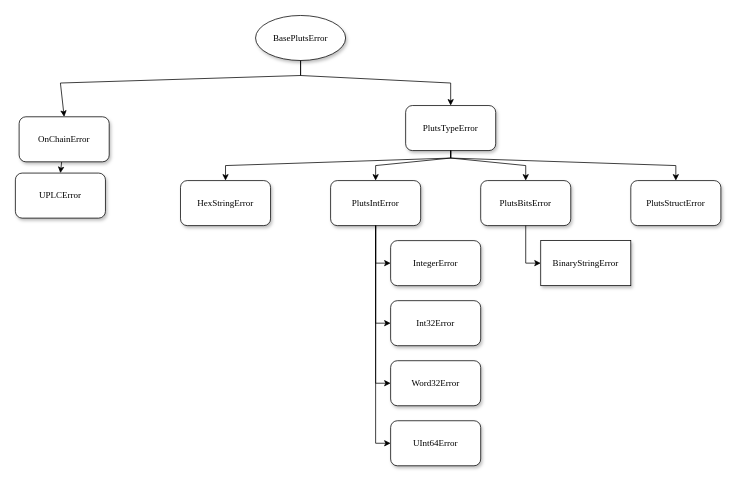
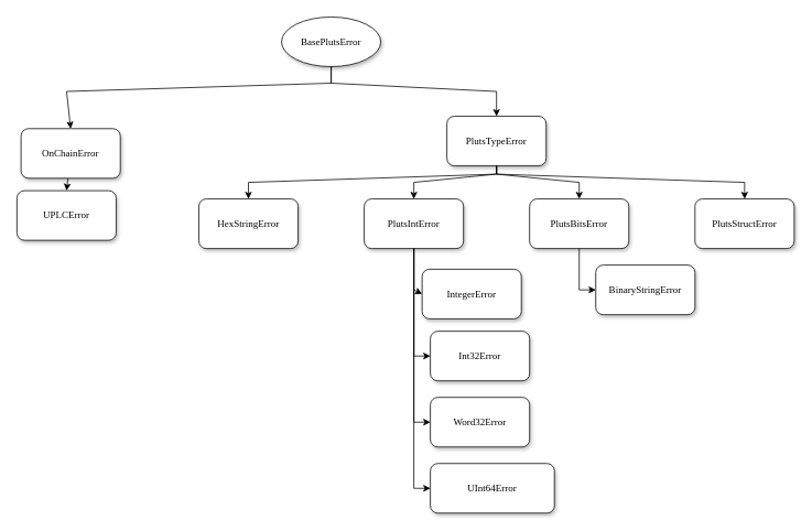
  <mxCell id="0" />
  <mxCell id="1" parent="0" />
  <mxCell id="2" value="BasePlutsError" style="ellipse;whiteSpace=wrap;html=1;shadow=1;labelBackgroundColor=none;strokeWidth=1;fontFamily=Verdana;fontSize=12;align=center;" parent="1" vertex="1"><mxGeometry x="340" width="120" height="60" as="geometry" y="20" /></mxCell>
  <mxCell id="3" value="&lt;span&gt;PlutsTypeError&lt;br&gt;&lt;/span&gt;" style="whiteSpace=wrap;html=1;rounded=1;shadow=1;labelBackgroundColor=none;strokeWidth=1;fontFamily=Verdana;fontSize=12;align=center;" parent="1" vertex="1"><mxGeometry x="540" y="140" width="120" height="60" as="geometry" /></mxCell>
  <mxCell id="4" value="" style="endArrow=classic;html=1;rounded=0;fontColor=none;entryX=0.5;entryY=0;entryDx=0;entryDy=0;exitX=0.5;exitY=1;exitDx=0;exitDy=0;" parent="1" source="2" target="3" edge="1"><mxGeometry width="50" height="50" relative="1" as="geometry"><mxPoint x="370" y="80" as="sourcePoint" /><mxPoint x="180" y="130" as="targetPoint" /><Array as="points"><mxPoint x="400" y="100" /><mxPoint x="600" y="110" /></Array></mxGeometry></mxCell>
  <mxCell id="5" value="" style="endArrow=classic;html=1;rounded=0;fontColor=none;entryX=0.5;entryY=0;entryDx=0;entryDy=0;" parent="1" source="7" target="6" edge="1"><mxGeometry width="50" height="50" relative="1" as="geometry"><mxPoint x="520" y="230" as="sourcePoint" /><mxPoint x="520" y="280" as="targetPoint" /></mxGeometry></mxCell>
  <mxCell id="6" value="&lt;span&gt;UPLCError&lt;br&gt;&lt;/span&gt;" style="whiteSpace=wrap;html=1;rounded=1;shadow=1;labelBackgroundColor=none;strokeWidth=1;fontFamily=Verdana;fontSize=12;align=center;" parent="1" vertex="1"><mxGeometry x="20" y="230" width="120" height="60" as="geometry" /></mxCell>
  <mxCell id="7" value="&lt;span&gt;OnChainError&lt;br&gt;&lt;/span&gt;" style="whiteSpace=wrap;html=1;rounded=1;shadow=1;labelBackgroundColor=none;strokeWidth=1;fontFamily=Verdana;fontSize=12;align=center;" parent="1" vertex="1"><mxGeometry x="25" y="155" width="120" height="60" as="geometry" /></mxCell>
  <mxCell id="8" value="" style="endArrow=classic;html=1;rounded=0;fontColor=none;entryX=0.5;entryY=0;entryDx=0;entryDy=0;exitX=0.5;exitY=1;exitDx=0;exitDy=0;" parent="1" source="2" target="7" edge="1"><mxGeometry width="50" height="50" relative="1" as="geometry"><mxPoint x="380" y="90" as="sourcePoint" /><mxPoint x="610" y="140" as="targetPoint" /><Array as="points"><mxPoint x="400" y="100" /><mxPoint x="80" y="110" /></Array></mxGeometry></mxCell>
  <mxCell id="9" value="&lt;span&gt;HexStringError&lt;br&gt;&lt;/span&gt;" style="whiteSpace=wrap;html=1;rounded=1;shadow=1;labelBackgroundColor=none;strokeWidth=1;fontFamily=Verdana;fontSize=12;align=center;" parent="1" vertex="1"><mxGeometry x="240" y="240" width="120" height="60" as="geometry" /></mxCell>
- <mxCell id="10" value="&lt;span&gt;IntegerError&lt;br&gt;&lt;/span&gt;" style="whiteSpace=wrap;html=1;rounded=1;shadow=1;labelBackgroundColor=none;strokeWidth=1;fontFamily=Verdana;fontSize=12;align=center;" parent="1" vertex="1"><mxGeometry x="520" y="320" width="120" height="60" as="geometry" /></mxCell>
+ <mxCell id="10" value="&lt;span&gt;IntegerError&lt;br&gt;&lt;/span&gt;" style="whiteSpace=wrap;html=1;rounded=1;shadow=1;labelBackgroundColor=none;strokeWidth=1;fontFamily=Verdana;fontSize=12;align=center;" parent="1" vertex="1"><mxGeometry x="510" y="325" width="120" height="60" as="geometry" /></mxCell>
  <mxCell id="11" value="&lt;span&gt;PlutsBitsError&lt;br&gt;&lt;/span&gt;" style="whiteSpace=wrap;html=1;rounded=1;shadow=1;labelBackgroundColor=none;strokeWidth=1;fontFamily=Verdana;fontSize=12;align=center;" vertex="1" parent="1"><mxGeometry x="640" y="240" width="120" height="60" as="geometry" /></mxCell>
  <mxCell id="12" value="&lt;span&gt;PlutsStructError&lt;br&gt;&lt;/span&gt;" style="whiteSpace=wrap;html=1;rounded=1;shadow=1;labelBackgroundColor=none;strokeWidth=1;fontFamily=Verdana;fontSize=12;align=center;" vertex="1" parent="1"><mxGeometry x="840" y="240" width="120" height="60" as="geometry" /></mxCell>
  <mxCell id="13" value="&lt;span&gt;PlutsIntError&lt;br&gt;&lt;/span&gt;" style="whiteSpace=wrap;html=1;rounded=1;shadow=1;labelBackgroundColor=none;strokeWidth=1;fontFamily=Verdana;fontSize=12;align=center;" vertex="1" parent="1"><mxGeometry x="440" y="240" width="120" height="60" as="geometry" /></mxCell>
  <mxCell id="14" value="" style="endArrow=classic;html=1;rounded=0;fontColor=none;entryX=0.5;entryY=0;entryDx=0;entryDy=0;exitX=0.5;exitY=1;exitDx=0;exitDy=0;" edge="1" parent="1" source="3" target="9"><mxGeometry width="50" height="50" relative="1" as="geometry"><mxPoint x="90" y="210" as="sourcePoint" /><mxPoint x="90" y="240" as="targetPoint" /><Array as="points"><mxPoint x="600" y="210" /><mxPoint x="300" y="220" /></Array></mxGeometry></mxCell>
  <mxCell id="15" value="" style="endArrow=classic;html=1;rounded=0;fontColor=none;entryX=0.5;entryY=0;entryDx=0;entryDy=0;" edge="1" parent="1" target="12"><mxGeometry width="50" height="50" relative="1" as="geometry"><mxPoint x="600" y="200" as="sourcePoint" /><mxPoint x="890" y="220" as="targetPoint" /><Array as="points"><mxPoint x="600" y="210" /><mxPoint x="900" y="220" /></Array></mxGeometry></mxCell>
  <mxCell id="16" value="" style="endArrow=classic;html=1;rounded=0;fontColor=none;entryX=0.5;entryY=0;entryDx=0;entryDy=0;exitX=0.5;exitY=1;exitDx=0;exitDy=0;" edge="1" parent="1" source="3" target="11"><mxGeometry width="50" height="50" relative="1" as="geometry"><mxPoint x="630" y="235" as="sourcePoint" /><mxPoint x="130" y="285" as="targetPoint" /><Array as="points"><mxPoint x="600" y="210" /><mxPoint x="700" y="220" /></Array></mxGeometry></mxCell>
  <mxCell id="17" value="" style="endArrow=classic;html=1;rounded=0;fontColor=none;entryX=0.5;entryY=0;entryDx=0;entryDy=0;" edge="1" parent="1" target="13"><mxGeometry width="50" height="50" relative="1" as="geometry"><mxPoint x="600" y="200" as="sourcePoint" /><mxPoint x="599.5" y="275" as="targetPoint" /><Array as="points"><mxPoint x="600" y="210" /><mxPoint x="500" y="220" /></Array></mxGeometry></mxCell>
  <mxCell id="18" value="Word32Error&lt;span&gt;&lt;br&gt;&lt;/span&gt;" style="whiteSpace=wrap;html=1;rounded=1;shadow=1;labelBackgroundColor=none;strokeWidth=1;fontFamily=Verdana;fontSize=12;align=center;" vertex="1" parent="1"><mxGeometry x="520" y="480" width="120" height="60" as="geometry" /></mxCell>
- <mxCell id="19" value="&lt;span&gt;UInt64Error&lt;br&gt;&lt;/span&gt;" style="whiteSpace=wrap;html=1;rounded=1;shadow=1;labelBackgroundColor=none;strokeWidth=1;fontFamily=Verdana;fontSize=12;align=center;" vertex="1" parent="1"><mxGeometry x="520" y="560" width="120" height="60" as="geometry" /></mxCell>
+ <mxCell id="19" value="&lt;span&gt;UInt64Error&lt;br&gt;&lt;/span&gt;" style="whiteSpace=wrap;html=1;rounded=1;shadow=1;labelBackgroundColor=none;strokeWidth=1;fontFamily=Verdana;fontSize=12;align=center;" vertex="1" parent="1"><mxGeometry x="520" y="560" width="150" height="60" as="geometry" /></mxCell>
  <mxCell id="20" value="Int32Error&lt;span&gt;&lt;br&gt;&lt;/span&gt;" style="whiteSpace=wrap;html=1;rounded=1;shadow=1;labelBackgroundColor=none;strokeWidth=1;fontFamily=Verdana;fontSize=12;align=center;" vertex="1" parent="1"><mxGeometry x="520" y="400" width="120" height="60" as="geometry" /></mxCell>
  <mxCell id="21" value="" style="endArrow=classic;html=1;rounded=0;entryX=0;entryY=0.5;entryDx=0;entryDy=0;" edge="1" parent="1" target="10"><mxGeometry width="50" height="50" relative="1" as="geometry"><mxPoint x="500" y="300" as="sourcePoint" /><mxPoint x="580" y="390" as="targetPoint" /><Array as="points"><mxPoint x="500" y="350" /></Array></mxGeometry></mxCell>
  <mxCell id="22" value="" style="endArrow=classic;html=1;rounded=0;entryX=0;entryY=0.5;entryDx=0;entryDy=0;" edge="1" parent="1" target="20"><mxGeometry width="50" height="50" relative="1" as="geometry"><mxPoint x="500" y="300" as="sourcePoint" /><mxPoint x="530.96" y="367.98" as="targetPoint" /><Array as="points"><mxPoint x="500" y="430" /></Array></mxGeometry></mxCell>
  <mxCell id="23" value="" style="endArrow=classic;html=1;rounded=0;entryX=0;entryY=0.5;entryDx=0;entryDy=0;" edge="1" parent="1" target="18"><mxGeometry width="50" height="50" relative="1" as="geometry"><mxPoint x="500" y="300" as="sourcePoint" /><mxPoint x="540.96" y="377.98" as="targetPoint" /><Array as="points"><mxPoint x="500" y="510" /></Array></mxGeometry></mxCell>
  <mxCell id="24" value="" style="endArrow=classic;html=1;rounded=0;exitX=0.5;exitY=1;exitDx=0;exitDy=0;entryX=0;entryY=0.5;entryDx=0;entryDy=0;" edge="1" parent="1" source="13" target="19"><mxGeometry width="50" height="50" relative="1" as="geometry"><mxPoint x="523.04" y="331.98" as="sourcePoint" /><mxPoint x="550.96" y="387.98" as="targetPoint" /><Array as="points"><mxPoint x="500" y="590" /></Array></mxGeometry></mxCell>
- <mxCell id="25" value="&lt;span&gt;BinaryStringError&lt;br&gt;&lt;/span&gt;" style="whiteSpace=wrap;html=1;shadow=1;labelBackgroundColor=none;strokeWidth=1;fontFamily=Verdana;fontSize=12;align=center;rounded=0;" vertex="1" parent="1"><mxGeometry x="720" y="320" width="120" height="60" as="geometry" /></mxCell>
+ <mxCell id="25" value="&lt;span&gt;BinaryStringError&lt;br&gt;&lt;/span&gt;" style="whiteSpace=wrap;html=1;rounded=1;shadow=1;labelBackgroundColor=none;strokeWidth=1;fontFamily=Verdana;fontSize=12;align=center;" vertex="1" parent="1"><mxGeometry x="720" y="320" width="120" height="60" as="geometry" /></mxCell>
  <mxCell id="26" value="" style="endArrow=classic;html=1;rounded=0;entryX=0;entryY=0.5;entryDx=0;entryDy=0;" edge="1" parent="1" target="25"><mxGeometry width="50" height="50" relative="1" as="geometry"><mxPoint x="700" y="300" as="sourcePoint" /><mxPoint x="780" y="410" as="targetPoint" /><Array as="points"><mxPoint x="700" y="350" /></Array></mxGeometry></mxCell>
